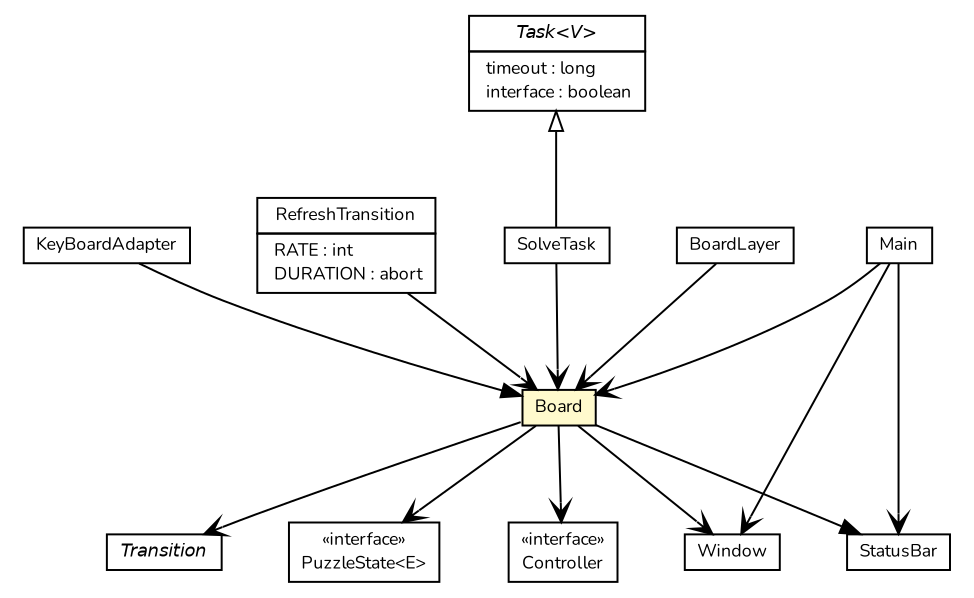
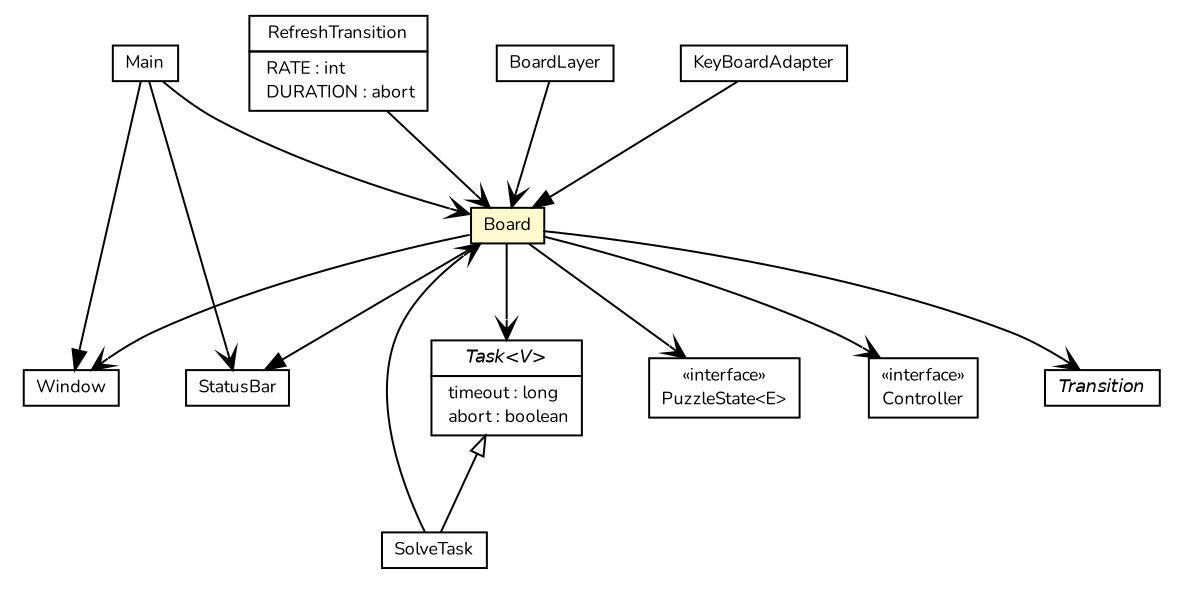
  digraph {
    fontname=Nunito
    node [fontcolor=black fontname=Nunito fontsize=9.0 shape=plaintext]
    edge [arrowhead=open color=black fontcolor=black fontname=Nunito fontsize=10.0 headport=p labelfontname=Helvetica labelfontsize=10 tailport=p]
    n1 [label=<<table border="0" cellborder="1" cellspacing="0" cellpadding="2" port="p" href="./effects/RefreshTransition.html"> 		<tr><td><table border="0" cellspacing="0" cellpadding="1"> 			<tr><td> RefreshTransition </td></tr> 		</table></td></tr> 		<tr><td><table border="0" cellspacing="0" cellpadding="1"> 			<tr><td align="left">  RATE : int </td></tr> 			<tr><td align="left">  DURATION : abort </td></tr> 		</table></td></tr> 		</table>>]
    n2 [label=<<table border="0" cellborder="1" cellspacing="0" cellpadding="2" port="p" bgcolor="lemonChiffon" href="./Board.html"> 		<tr><td><table border="0" cellspacing="0" cellpadding="1"> 			<tr><td> Board </td></tr> 		</table></td></tr> 		</table>>]
    n3 [label=<<table border="0" cellborder="1" cellspacing="0" cellpadding="2" port="p" href="./StatusBar.html"> 		<tr><td><table border="0" cellspacing="0" cellpadding="1"> 			<tr><td> StatusBar </td></tr> 		</table></td></tr> 		</table>>]
    n4 [label=<<table border="0" cellborder="1" cellspacing="0" cellpadding="2" port="p"> 		<tr><td><table border="0" cellspacing="0" cellpadding="1"> 			<tr><td> Window </td></tr> 		</table></td></tr> 		</table>>]
    n5 [label=<<table border="0" cellborder="1" cellspacing="0" cellpadding="2" port="p"> 		<tr><td><table border="0" cellspacing="0" cellpadding="1"> 			<tr><td><font face="Helvetica-Oblique"> Transition </font></td></tr> 		</table></td></tr> 		</table>>]
-   n6 [label=<<table border="0" cellborder="1" cellspacing="0" cellpadding="2" port="p"> 		<tr><td><table border="0" cellspacing="0" cellpadding="1"> 			<tr><td><font face="Helvetica-Oblique"> Task&lt;V&gt; </font></td></tr> 		</table></td></tr> 		<tr><td><table border="0" cellspacing="0" cellpadding="1"> 			<tr><td align="left">  timeout : long </td></tr> 			<tr><td align="left">  interface : boolean </td></tr> 		</table></td></tr> 		</table>>]
+   n6 [label=<<table border="0" cellborder="1" cellspacing="0" cellpadding="2" port="p"> 		<tr><td><table border="0" cellspacing="0" cellpadding="1"> 			<tr><td><font face="Helvetica-Oblique"> Task&lt;V&gt; </font></td></tr> 		</table></td></tr> 		<tr><td><table border="0" cellspacing="0" cellpadding="1"> 			<tr><td align="left">  timeout : long </td></tr> 			<tr><td align="left">  abort : boolean </td></tr> 		</table></td></tr> 		</table>>]
    n7 [label=<<table border="0" cellborder="1" cellspacing="0" cellpadding="2" port="p"> 		<tr><td><table border="0" cellspacing="0" cellpadding="1"> 			<tr><td> &laquo;interface&raquo; </td></tr> 			<tr><td> PuzzleState&lt;E&gt; </td></tr> 		</table></td></tr> 		</table>>]
    n8 [label=<<table border="0" cellborder="1" cellspacing="0" cellpadding="2" port="p"> 		<tr><td><table border="0" cellspacing="0" cellpadding="1"> 			<tr><td> &laquo;interface&raquo; </td></tr> 			<tr><td> Controller </td></tr> 		</table></td></tr> 		</table>>]
    n9 [label=<<table border="0" cellborder="1" cellspacing="0" cellpadding="2" port="p" href="./effects/SolveTask.html"> 		<tr><td><table border="0" cellspacing="0" cellpadding="1"> 			<tr><td> SolveTask </td></tr> 		</table></td></tr> 		</table>>]
    n10 [label=<<table border="0" cellborder="1" cellspacing="0" cellpadding="2" port="p" href="./BoardLayer.html"> 		<tr><td><table border="0" cellspacing="0" cellpadding="1"> 			<tr><td> BoardLayer </td></tr> 		</table></td></tr> 		</table>>]
    n11 [label=<<table border="0" cellborder="1" cellspacing="0" cellpadding="2" port="p" href="./Main.html"> 		<tr><td><table border="0" cellspacing="0" cellpadding="1"> 			<tr><td> Main </td></tr> 		</table></td></tr> 		</table>>]
    n12 [label=<<table border="0" cellborder="1" cellspacing="0" cellpadding="2" port="p" href="./KeyBoardAdapter.html"> 		<tr><td><table border="0" cellspacing="0" cellpadding="1"> 			<tr><td> KeyBoardAdapter </td></tr> 		</table></td></tr> 		</table>>]
    n1 -> n2
    n2 -> n3 [arrowhead=normal]
    n2 -> n4
    n2 -> n5
+   n2 -> n6
    n2 -> n7
    n2 -> n8
    n6 -> n9 [arrowtail=empty dir=back fontsize=10 arrowhead="" color="" fontcolor=""]
    n9 -> n2
    n10 -> n2
    n11 -> n2
    n11 -> n3
-   n11 -> n4
+   n11 -> n4 [arrowhead=normal]
    n12 -> n2 [arrowhead=normal]
  }
